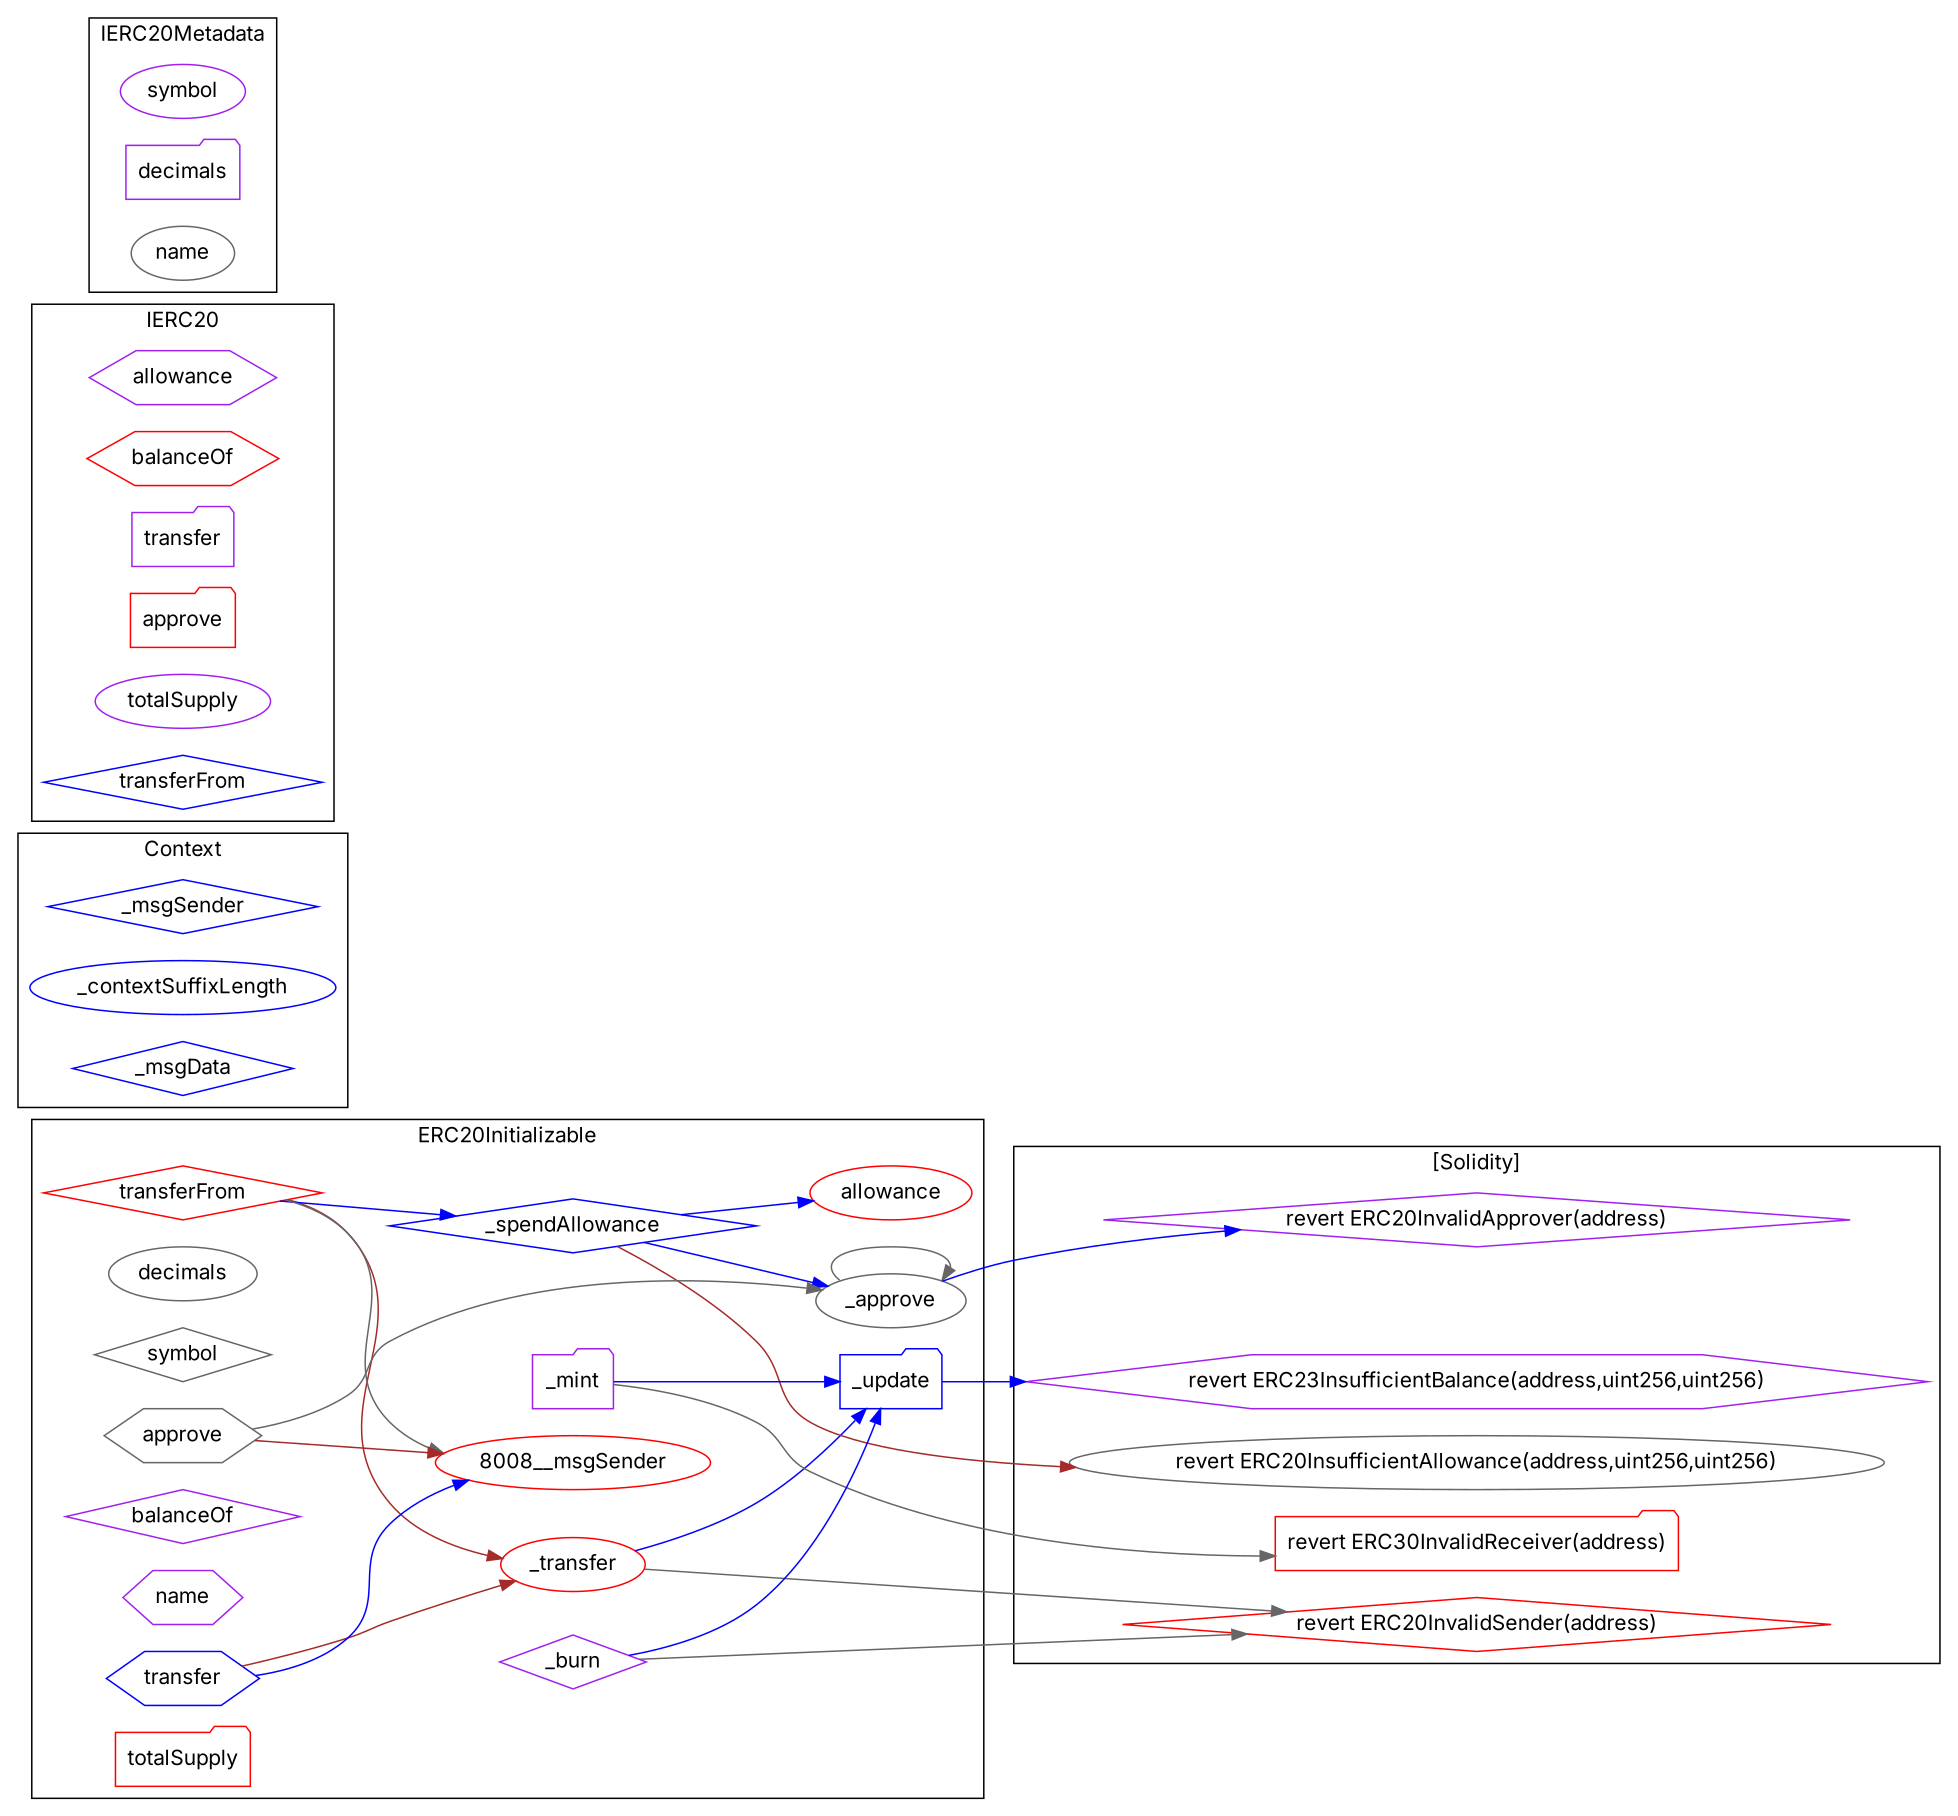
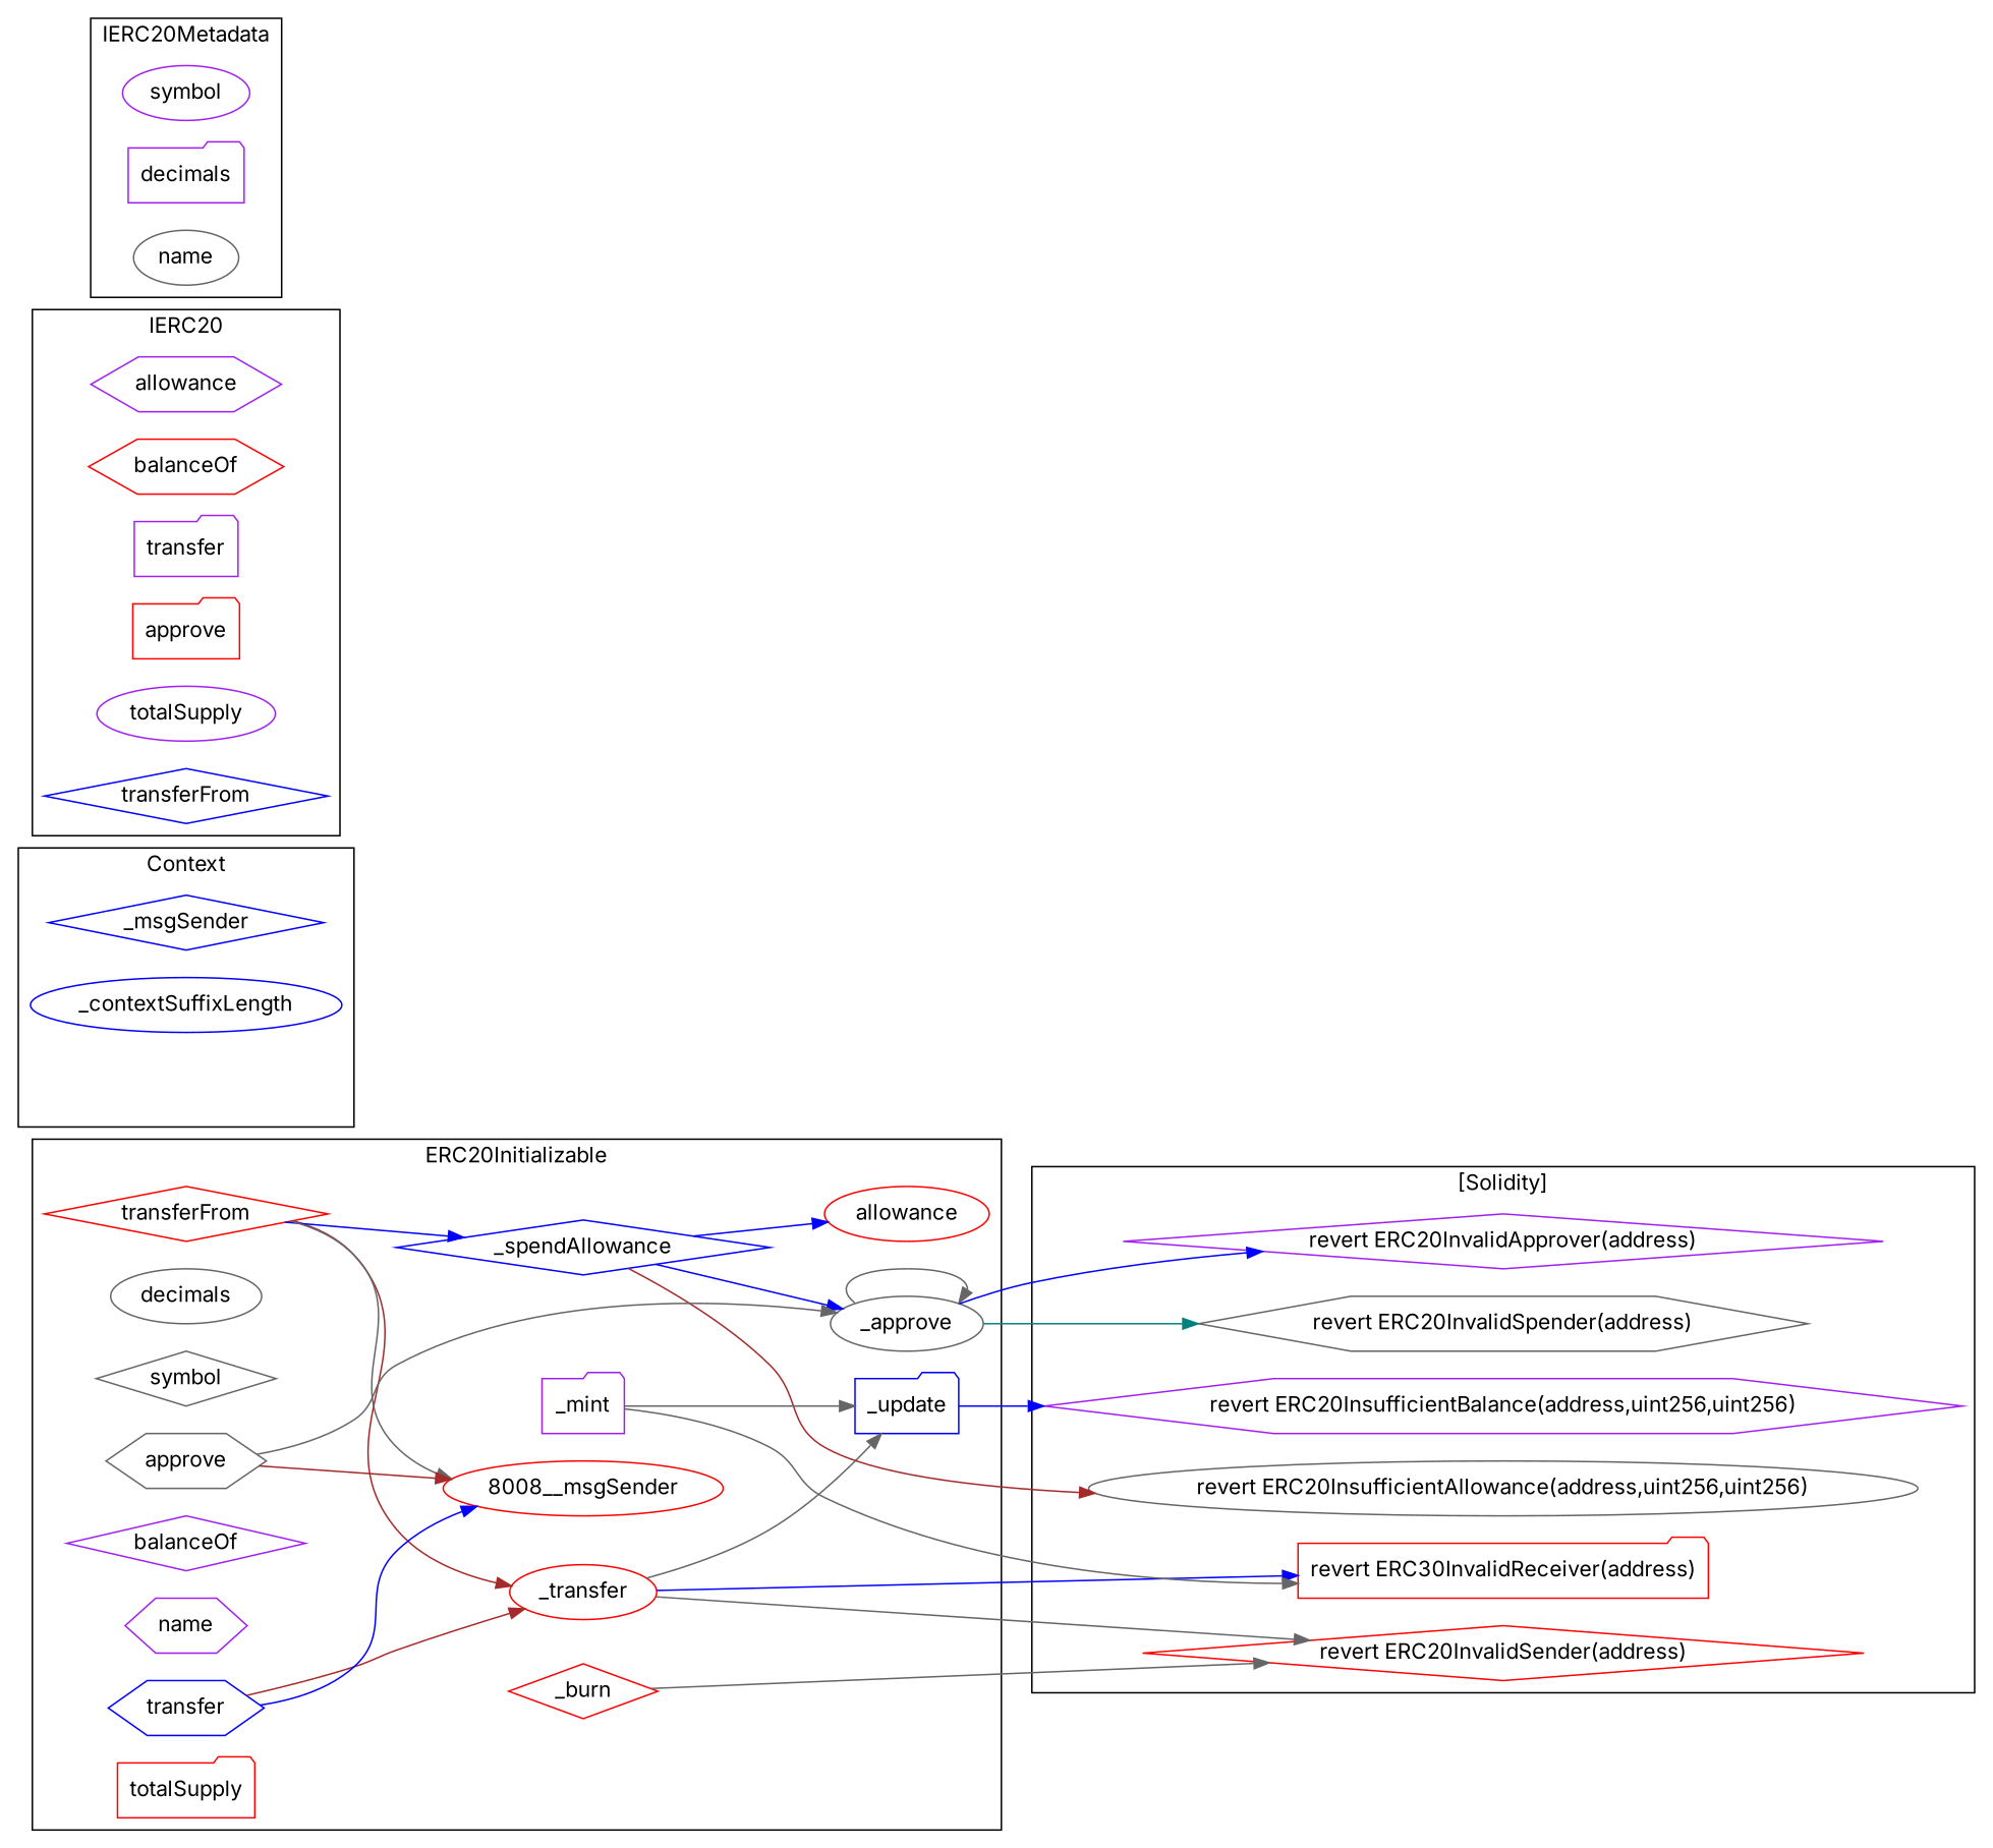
  strict digraph {
    fontname=Inter
    rankdir=LR
    node [color=red fontname=Inter shape=ellipse]
    edge [color=blue fontname=Inter]
    n1 [color=blue label=_update shape=folder]
    n2 [label=_transfer]
    n3 [color=gray40 label=_approve]
    n4 [label=transferFrom shape=diamond]
    n5 [color=blue label=_spendAllowance shape=diamond]
    "8008__msgSender"
    n7 [label=allowance]
    n8 [color=gray40 label=decimals]
    n9 [color=gray40 label=symbol shape=diamond]
    n10 [color=purple label=_mint shape=folder]
    n11 [color=gray40 label=approve shape=hexagon]
    n12 [color=purple label=balanceOf shape=diamond]
-   n13 [color=purple label=_burn shape=diamond]
+   n13 [label=_burn shape=diamond]
    n14 [color=purple label=name shape=hexagon]
    n15 [color=blue label=transfer shape=hexagon]
    n16 [label=totalSupply shape=folder]
    n17 [color=blue label=_msgSender shape=diamond]
    n18 [color=blue label=_contextSuffixLength]
-   n19 [color=blue label=_msgData shape=diamond]
    n20 [color=purple label=allowance shape=hexagon]
    n21 [label=balanceOf shape=hexagon]
    n22 [color=purple label=transfer shape=folder]
    n23 [label=approve shape=folder]
    n24 [color=purple label=totalSupply]
    n25 [color=blue label=transferFrom shape=diamond]
    n26 [color=purple label=symbol]
    n27 [color=purple label=decimals shape=folder]
    n28 [color=gray40 label=name]
-   "revert ERC20InsufficientBalance(address,uint256,uint256)" [color=purple shape=hexagon label="revert ERC23InsufficientBalance(address,uint256,uint256)"]
+   "revert ERC20InsufficientBalance(address,uint256,uint256)" [color=purple shape=hexagon]
    "revert ERC20InvalidSender(address)" [shape=diamond]
    n31 [label="revert ERC30InvalidReceiver(address)" shape=folder]
    "revert ERC20InvalidApprover(address)" [color=purple shape=diamond]
+   "revert ERC20InvalidSpender(address)" [color=gray40 shape=hexagon]
    "revert ERC20InsufficientAllowance(address,uint256,uint256)" [color=gray40]
    subgraph cluster_1 {
      label=ERC20Initializable
      n1
      n2
      n3
      n4
      n5
      "8008__msgSender"
      n7
      n8
      n9
      n10
      n11
      n12
      n13
      n14
      n15
      n16
    }
    subgraph cluster_2 {
      label=Context
      n17
      n18
-     n19
    }
    subgraph cluster_3 {
      label=IERC20
      n20
      n21
      n22
      n23
      n24
      n25
    }
    subgraph cluster_4 {
      label=IERC20Metadata
      n26
      n27
      n28
    }
    subgraph cluster_5 {
      label="[Solidity]"
      "revert ERC20InsufficientBalance(address,uint256,uint256)"
      "revert ERC20InvalidSender(address)"
      n31
      "revert ERC20InvalidApprover(address)"
+     "revert ERC20InvalidSpender(address)"
      "revert ERC20InsufficientAllowance(address,uint256,uint256)"
    }
    n1 -> "revert ERC20InsufficientBalance(address,uint256,uint256)"
-   n2 -> n1
+   n2 -> n1 [color=gray40]
    n2 -> "revert ERC20InvalidSender(address)" [color=gray40]
+   n2 -> n31
    n3 -> n3 [color=gray40]
    n3 -> "revert ERC20InvalidApprover(address)"
+   n3 -> "revert ERC20InvalidSpender(address)" [color=teal]
    n4 -> n2 [color=brown]
    n4 -> n5
    n4 -> "8008__msgSender" [color=gray40]
    n5 -> n3
    n5 -> n7
    n5 -> "revert ERC20InsufficientAllowance(address,uint256,uint256)" [color=brown]
-   n10 -> n1
+   n10 -> n1 [color=gray40]
    n10 -> n31 [color=gray40]
    n11 -> n3 [color=gray40]
    n11 -> "8008__msgSender" [color=brown]
-   n13 -> n1
    n13 -> "revert ERC20InvalidSender(address)" [color=gray40]
    n15 -> n2 [color=brown]
    n15 -> "8008__msgSender"
  }
